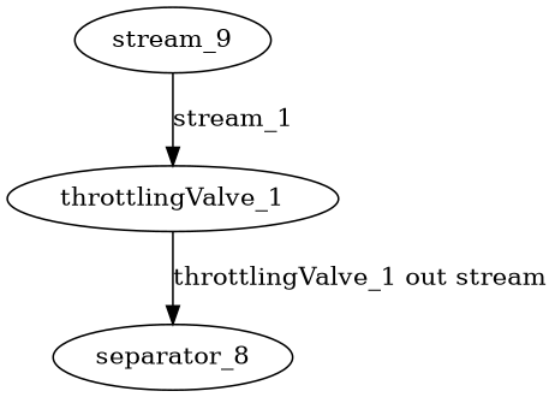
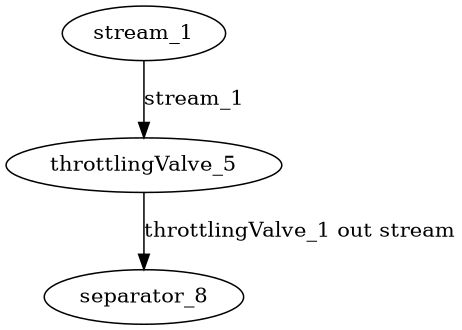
  digraph {
-   stream_1 [label=stream_9]
-   throttlingValve_1
+   stream_1
+   throttlingValve_1 [label=throttlingValve_5]
    n3 [label=separator_8]
    stream_1 -> throttlingValve_1 [label=stream_1]
    throttlingValve_1 -> n3 [label="throttlingValve_1 out stream"]
  }
